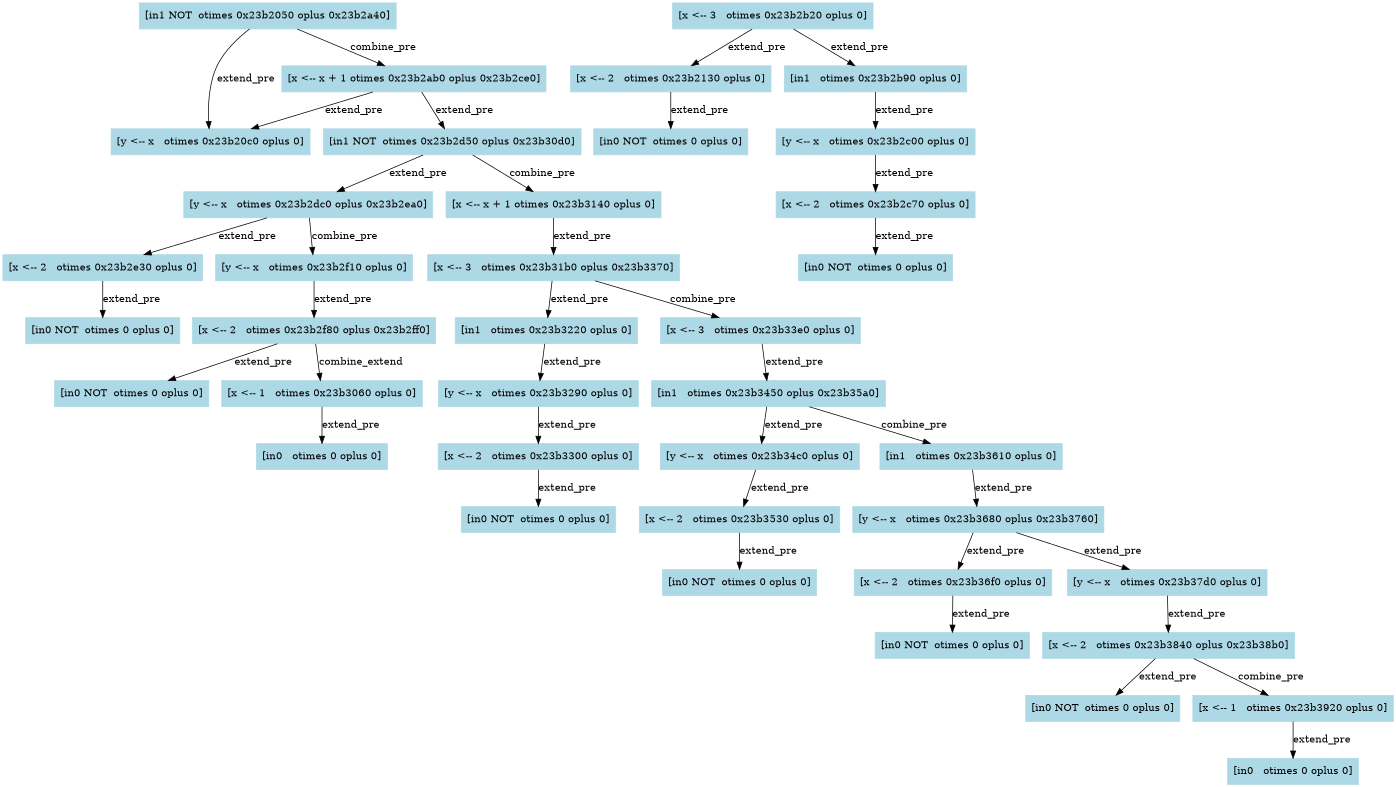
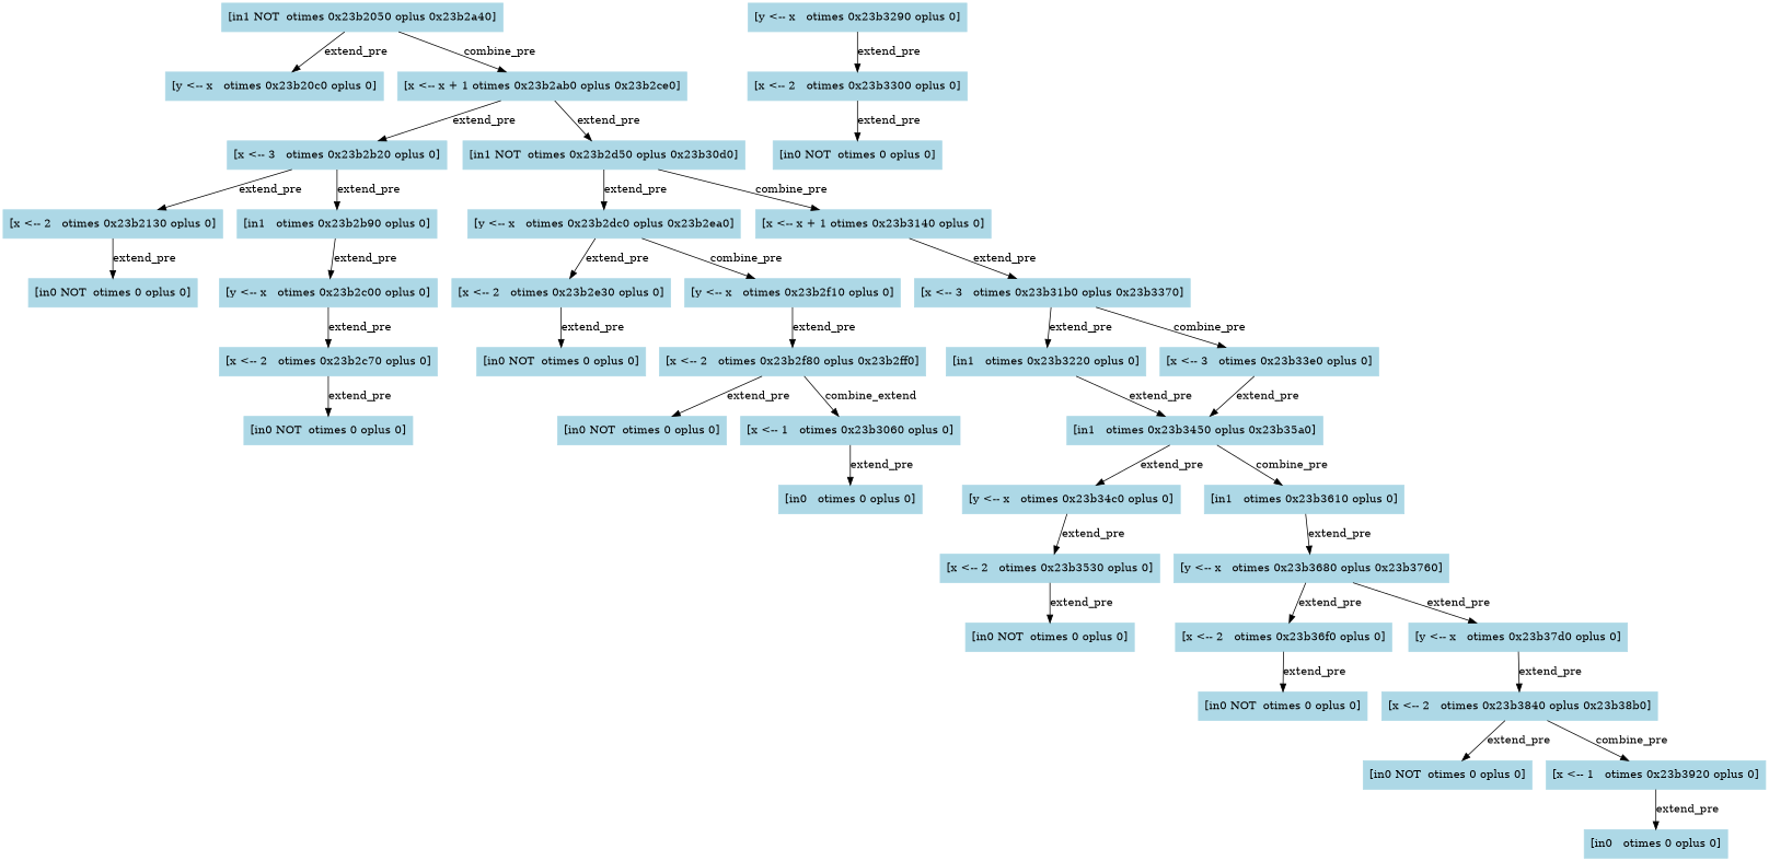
  digraph {
    node [color=lightblue shape=box style=filled]
    edge [color=black]
    n1 [label="[in1 NOT  otimes 0x23b2050 oplus 0x23b2a40]"]
    n2 [label="[y <-- x   otimes 0x23b20c0 oplus 0]"]
    n3 [label="[x <-- x + 1 otimes 0x23b2ab0 oplus 0x23b2ce0]"]
    n4 [label="[x <-- 3   otimes 0x23b2b20 oplus 0]"]
    n5 [label="[in1 NOT  otimes 0x23b2d50 oplus 0x23b30d0]"]
    n6 [label="[x <-- 2   otimes 0x23b2130 oplus 0]"]
    n7 [label="[in0 NOT  otimes 0 oplus 0]"]
    n8 [label="[in1   otimes 0x23b2b90 oplus 0]"]
    n9 [label="[y <-- x   otimes 0x23b2dc0 oplus 0x23b2ea0]"]
    n10 [label="[x <-- x + 1 otimes 0x23b3140 oplus 0]"]
    n11 [label="[y <-- x   otimes 0x23b2c00 oplus 0]"]
    n12 [label="[x <-- 2   otimes 0x23b2c70 oplus 0]"]
    n13 [label="[in0 NOT  otimes 0 oplus 0]"]
    n14 [label="[x <-- 2   otimes 0x23b2e30 oplus 0]"]
    n15 [label="[y <-- x   otimes 0x23b2f10 oplus 0]"]
    n16 [label="[x <-- 3   otimes 0x23b31b0 oplus 0x23b3370]"]
    n17 [label="[in0 NOT  otimes 0 oplus 0]"]
    n18 [label="[x <-- 2   otimes 0x23b2f80 oplus 0x23b2ff0]"]
    n19 [label="[in0 NOT  otimes 0 oplus 0]"]
    n20 [label="[x <-- 1   otimes 0x23b3060 oplus 0]"]
    n21 [label="[in0   otimes 0 oplus 0]"]
    n22 [label="[in1   otimes 0x23b3220 oplus 0]"]
    n23 [label="[x <-- 3   otimes 0x23b33e0 oplus 0]"]
    n24 [label="[y <-- x   otimes 0x23b3290 oplus 0]"]
    n25 [label="[in1   otimes 0x23b3450 oplus 0x23b35a0]"]
    n26 [label="[x <-- 2   otimes 0x23b3300 oplus 0]"]
    n27 [label="[in0 NOT  otimes 0 oplus 0]"]
    n28 [label="[y <-- x   otimes 0x23b34c0 oplus 0]"]
    n29 [label="[in1   otimes 0x23b3610 oplus 0]"]
    n30 [label="[x <-- 2   otimes 0x23b3530 oplus 0]"]
    n31 [label="[y <-- x   otimes 0x23b3680 oplus 0x23b3760]"]
    n32 [label="[in0 NOT  otimes 0 oplus 0]"]
    n33 [label="[x <-- 2   otimes 0x23b36f0 oplus 0]"]
    n34 [label="[y <-- x   otimes 0x23b37d0 oplus 0]"]
    n35 [label="[in0 NOT  otimes 0 oplus 0]"]
    n36 [label="[x <-- 2   otimes 0x23b3840 oplus 0x23b38b0]"]
    n37 [label="[in0 NOT  otimes 0 oplus 0]"]
    n38 [label="[x <-- 1   otimes 0x23b3920 oplus 0]"]
    n39 [label="[in0   otimes 0 oplus 0]"]
    n1 -> n2 [label=extend_pre]
    n1 -> n3 [label=combine_pre]
-   n3 -> n2 [label=extend_pre]
+   n3 -> n4 [label=extend_pre]
    n3 -> n5 [label=extend_pre]
    n4 -> n6 [label=extend_pre]
    n4 -> n8 [label=extend_pre]
    n5 -> n9 [label=extend_pre]
    n5 -> n10 [label=combine_pre]
    n6 -> n7 [label=extend_pre]
    n8 -> n11 [label=extend_pre]
    n9 -> n14 [label=extend_pre]
    n9 -> n15 [label=combine_pre]
    n10 -> n16 [label=extend_pre]
    n11 -> n12 [label=extend_pre]
    n12 -> n13 [label=extend_pre]
    n14 -> n17 [label=extend_pre]
    n15 -> n18 [label=extend_pre]
    n16 -> n22 [label=extend_pre]
    n16 -> n23 [label=combine_pre]
    n18 -> n19 [label=extend_pre]
    n18 -> n20 [label=combine_extend]
    n20 -> n21 [label=extend_pre]
-   n22 -> n24 [label=extend_pre]
+   n22 -> n25 [label=extend_pre]
    n23 -> n25 [label=extend_pre]
    n24 -> n26 [label=extend_pre]
    n25 -> n28 [label=extend_pre]
    n25 -> n29 [label=combine_pre]
    n26 -> n27 [label=extend_pre]
    n28 -> n30 [label=extend_pre]
    n29 -> n31 [label=extend_pre]
    n30 -> n32 [label=extend_pre]
    n31 -> n33 [label=extend_pre]
    n31 -> n34 [label=extend_pre]
    n33 -> n35 [label=extend_pre]
    n34 -> n36 [label=extend_pre]
    n36 -> n37 [label=extend_pre]
    n36 -> n38 [label=combine_pre]
    n38 -> n39 [label=extend_pre]
  }
